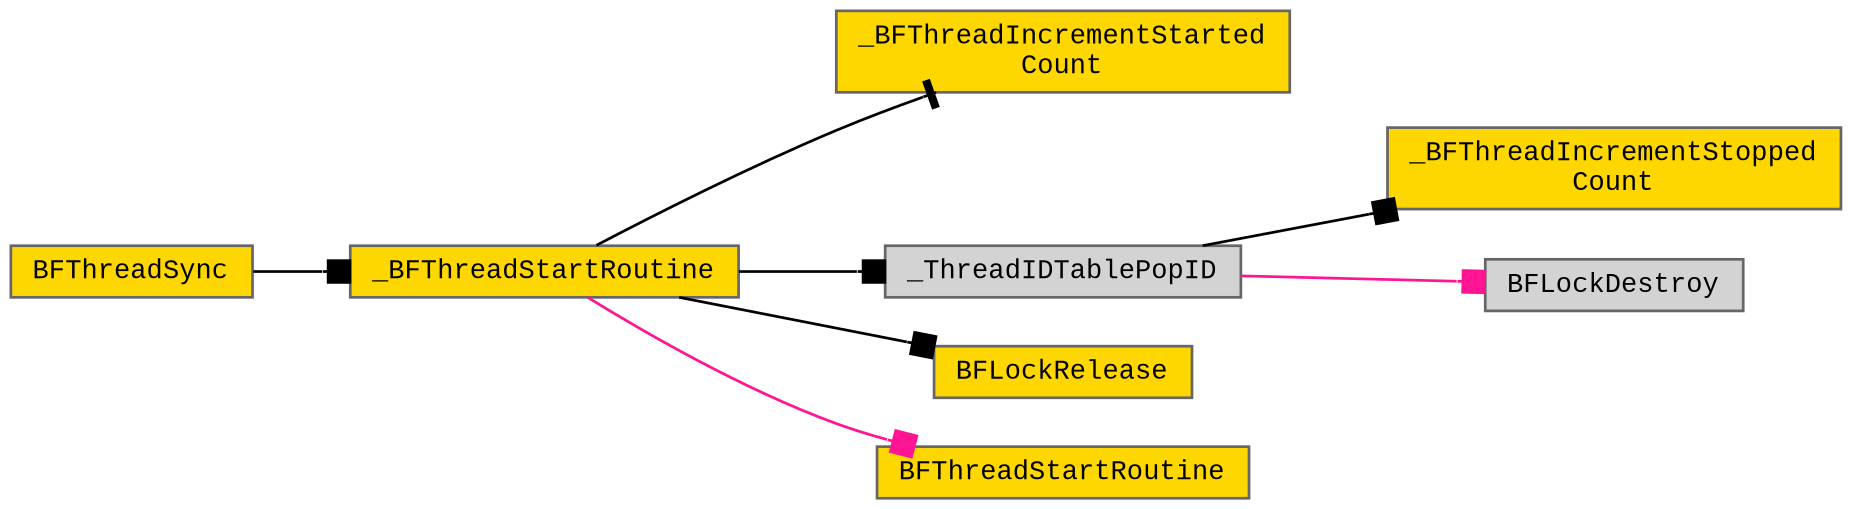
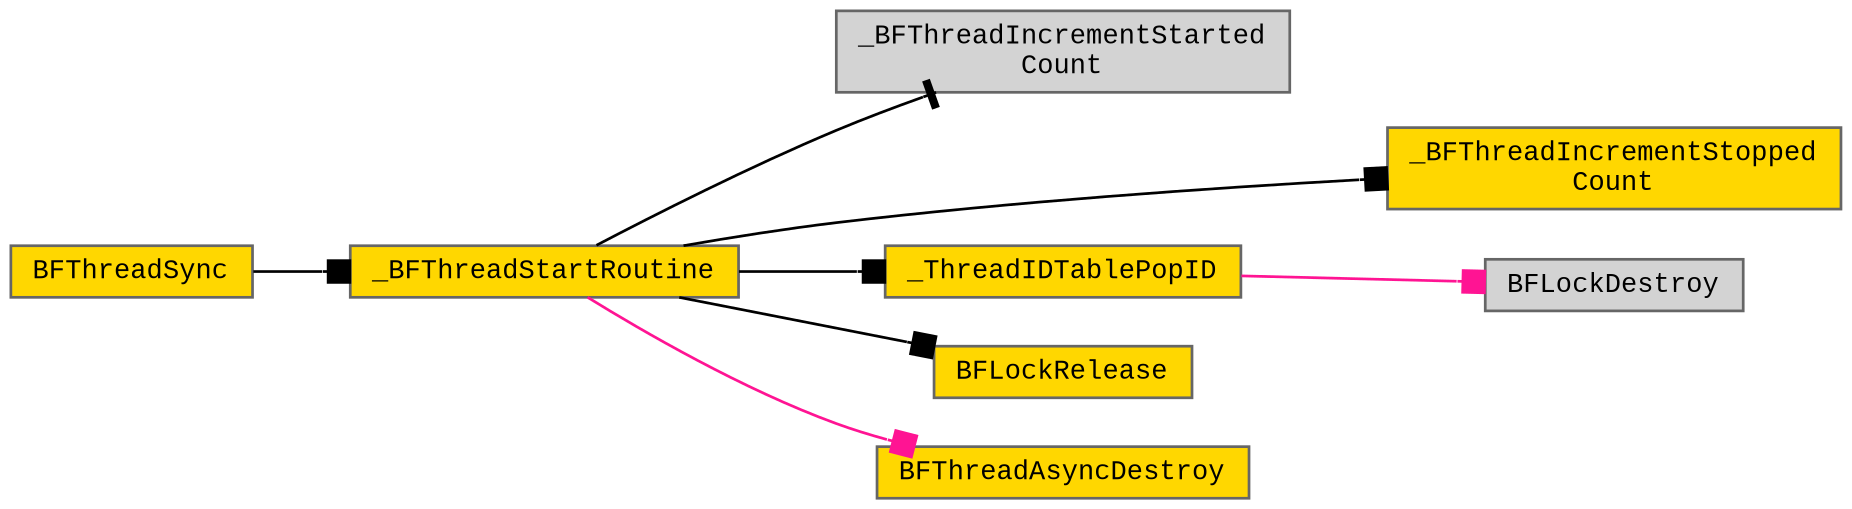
  digraph {
    fontname="Liberation Mono"
    rankdir=LR
    node [color=grey40 fillcolor=gold fontname="Liberation Mono" fontsize=10 shape=box style=filled]
    edge [arrowhead=box color=black fontname="Liberation Mono" fontsize=10 labelfontname=Helvetica labelfontsize=10 style=solid]
    n1 [color=gray40 fontcolor=black height=0.2 label=BFThreadSync width=0.4]
    n2 [height=0.2 label=_BFThreadStartRoutine width=0.4]
-   n3 [height=0.2 label="_BFThreadIncrementStarted\lCount" width=0.4]
+   n3 [fillcolor=lightgrey height=0.2 label="_BFThreadIncrementStarted\lCount" width=0.4]
    n4 [height=0.2 label="_BFThreadIncrementStopped\lCount" width=0.4]
-   n5 [fillcolor=lightgrey height=0.2 label=_ThreadIDTablePopID width=0.4]
+   n5 [height=0.2 label=_ThreadIDTablePopID width=0.4]
    n6 [height=0.2 label=BFLockRelease width=0.4]
-   n7 [height=0.2 label=BFThreadStartRoutine width=0.4]
+   n7 [height=0.2 label=BFThreadAsyncDestroy width=0.4]
    n8 [fillcolor=lightgrey height=0.2 label=BFLockDestroy width=0.4]
    n1 -> n2
    n2 -> n3 [arrowhead=tee]
-   n5 -> n4
+   n2 -> n4
    n2 -> n5
    n2 -> n6
    n2 -> n7 [color=deeppink]
    n5 -> n8 [color=deeppink]
  }
